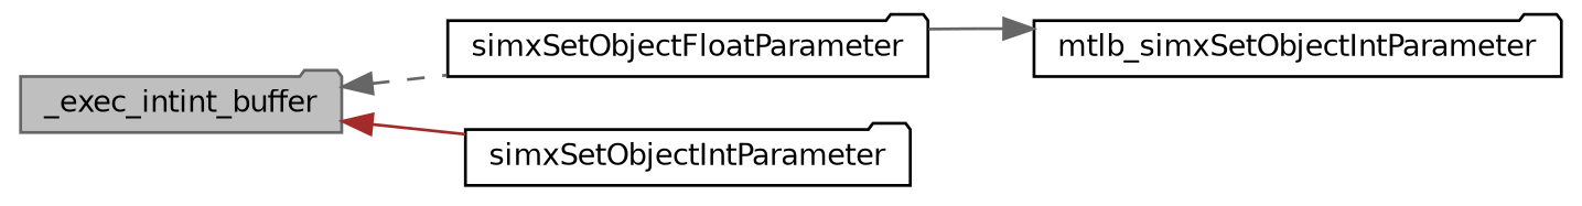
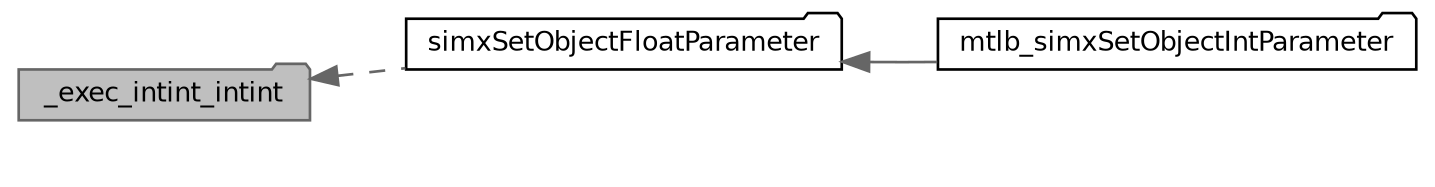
  digraph {
    rankdir=LR
    node [color=black fillcolor=white fontname=Helvetica fontsize=10 shape=folder style=filled]
    edge [color=gray40 dir=back fontname=Helvetica fontsize=10 labelfontname=Helvetica labelfontsize=10 style=solid]
-   n1 [color=gray40 fillcolor=grey75 fontcolor=black height=0.2 label=_exec_intint_buffer width=0.4]
+   n1 [color=gray40 fillcolor=grey75 fontcolor=black height=0.2 label=_exec_intint_intint width=0.4]
    n2 [height=0.2 label=simxSetObjectFloatParameter width=0.4]
-   n3 [height=0.2 label=simxSetObjectIntParameter width=0.4]
    n4 [height=0.2 label=mtlb_simxSetObjectIntParameter width=0.4]
    n1 -> n2 [style=dashed]
-   n1 -> n3 [color=brown]
-   n4 -> n2
+   n2 -> n4
  }
